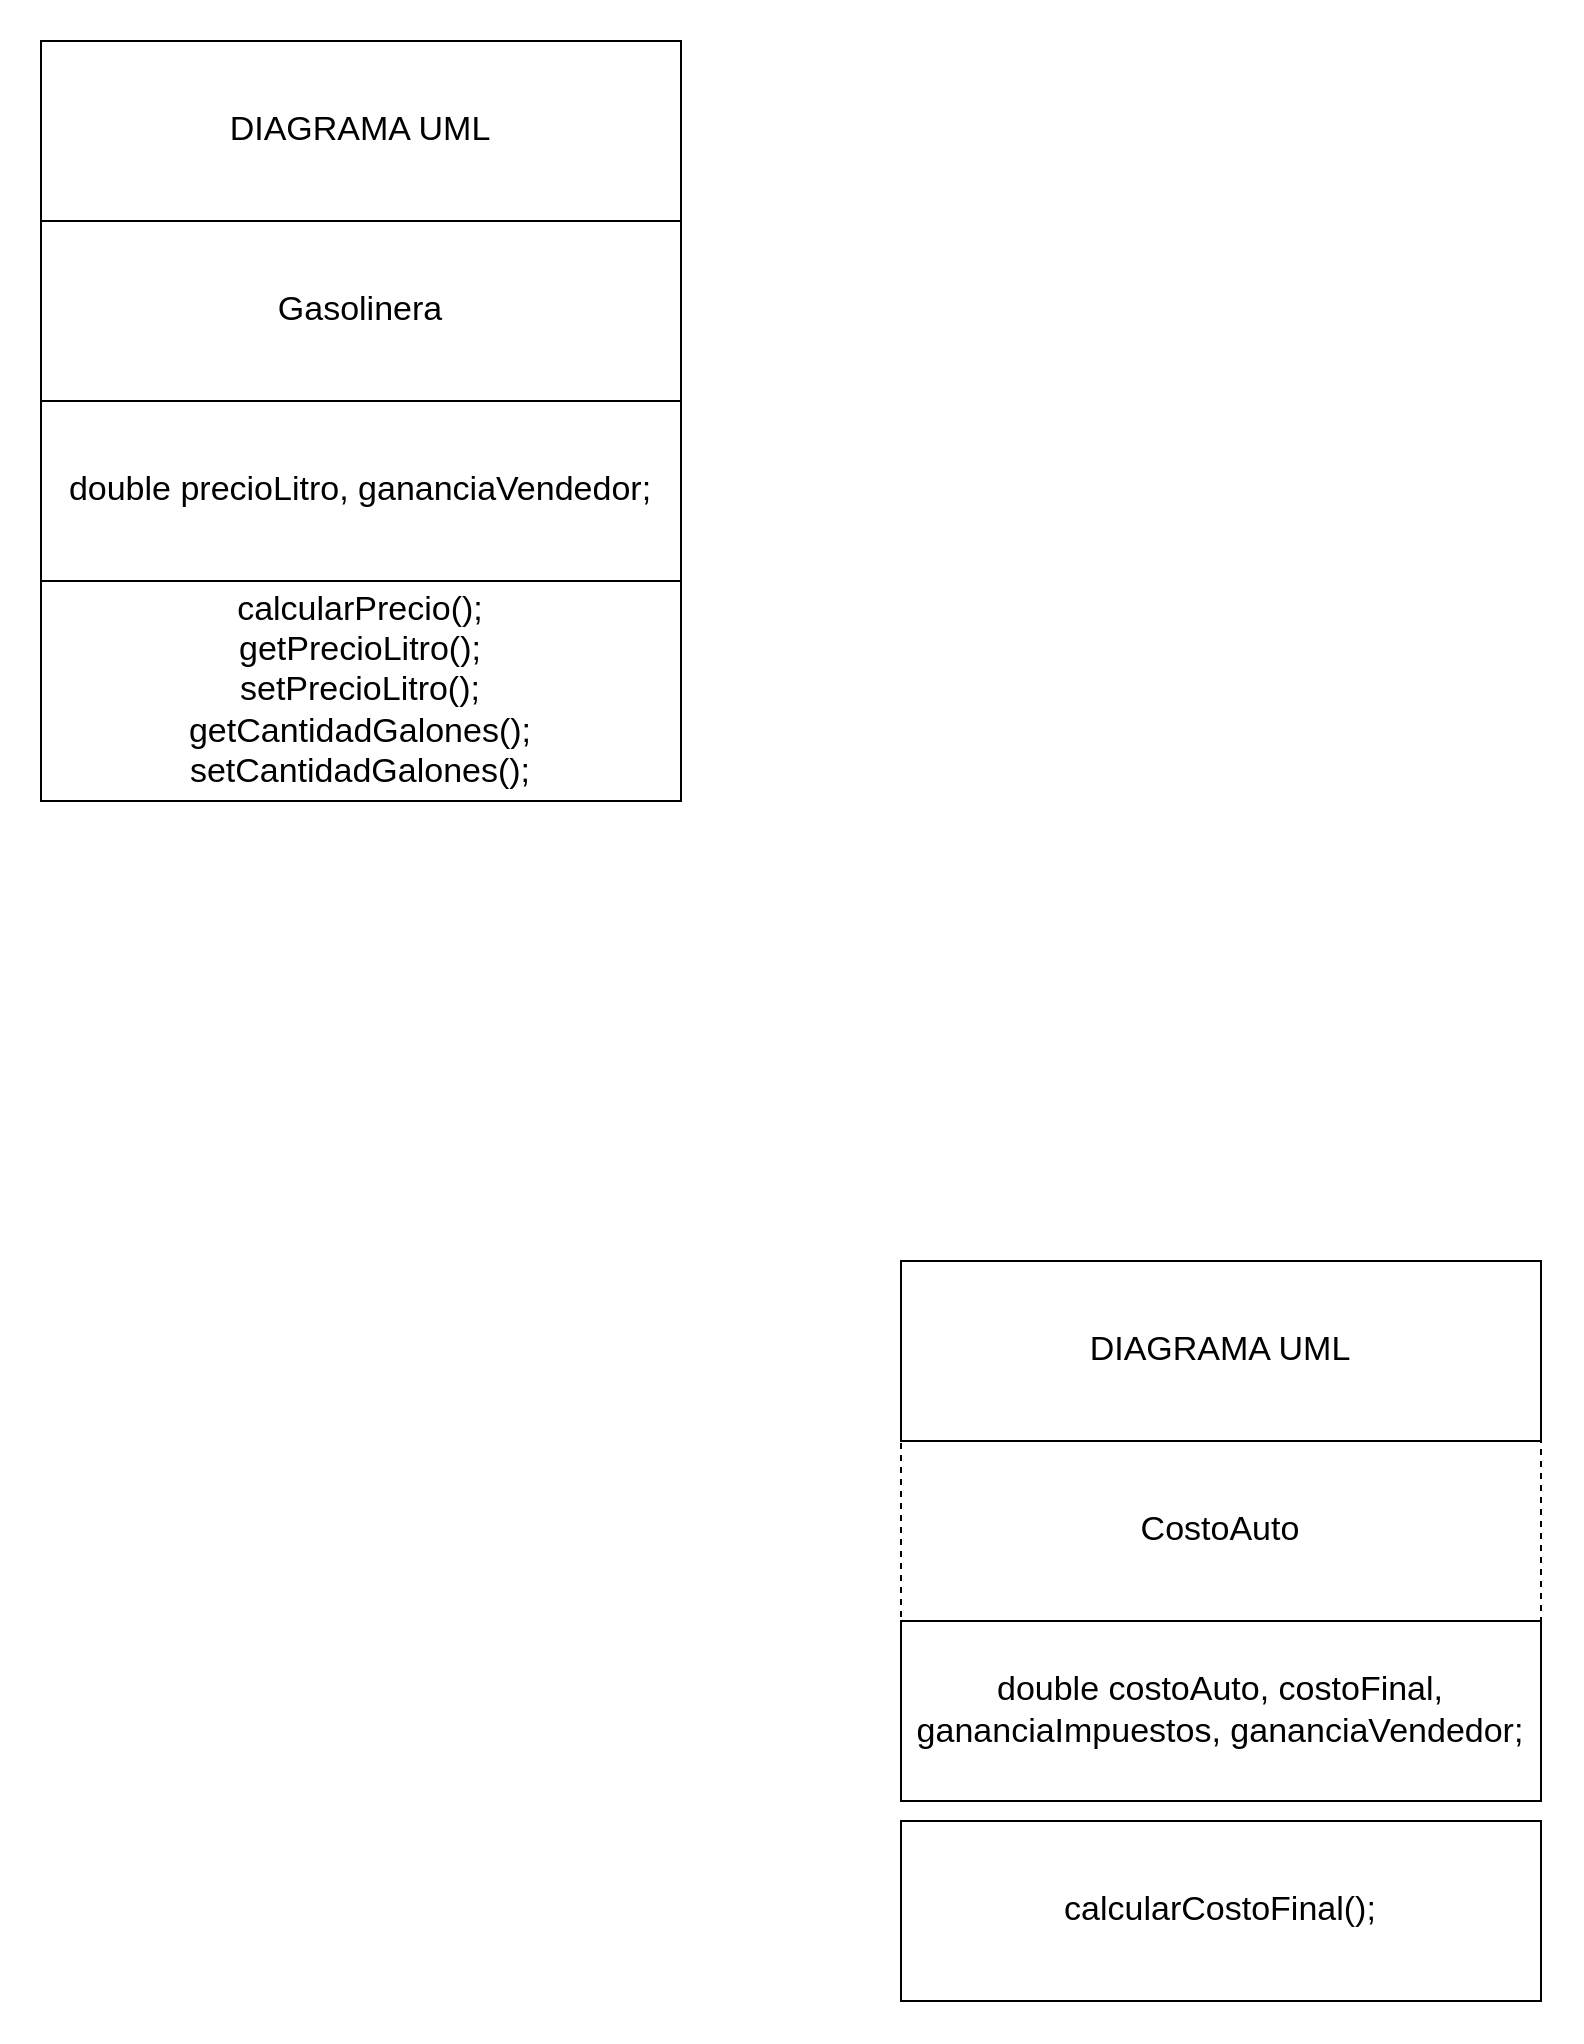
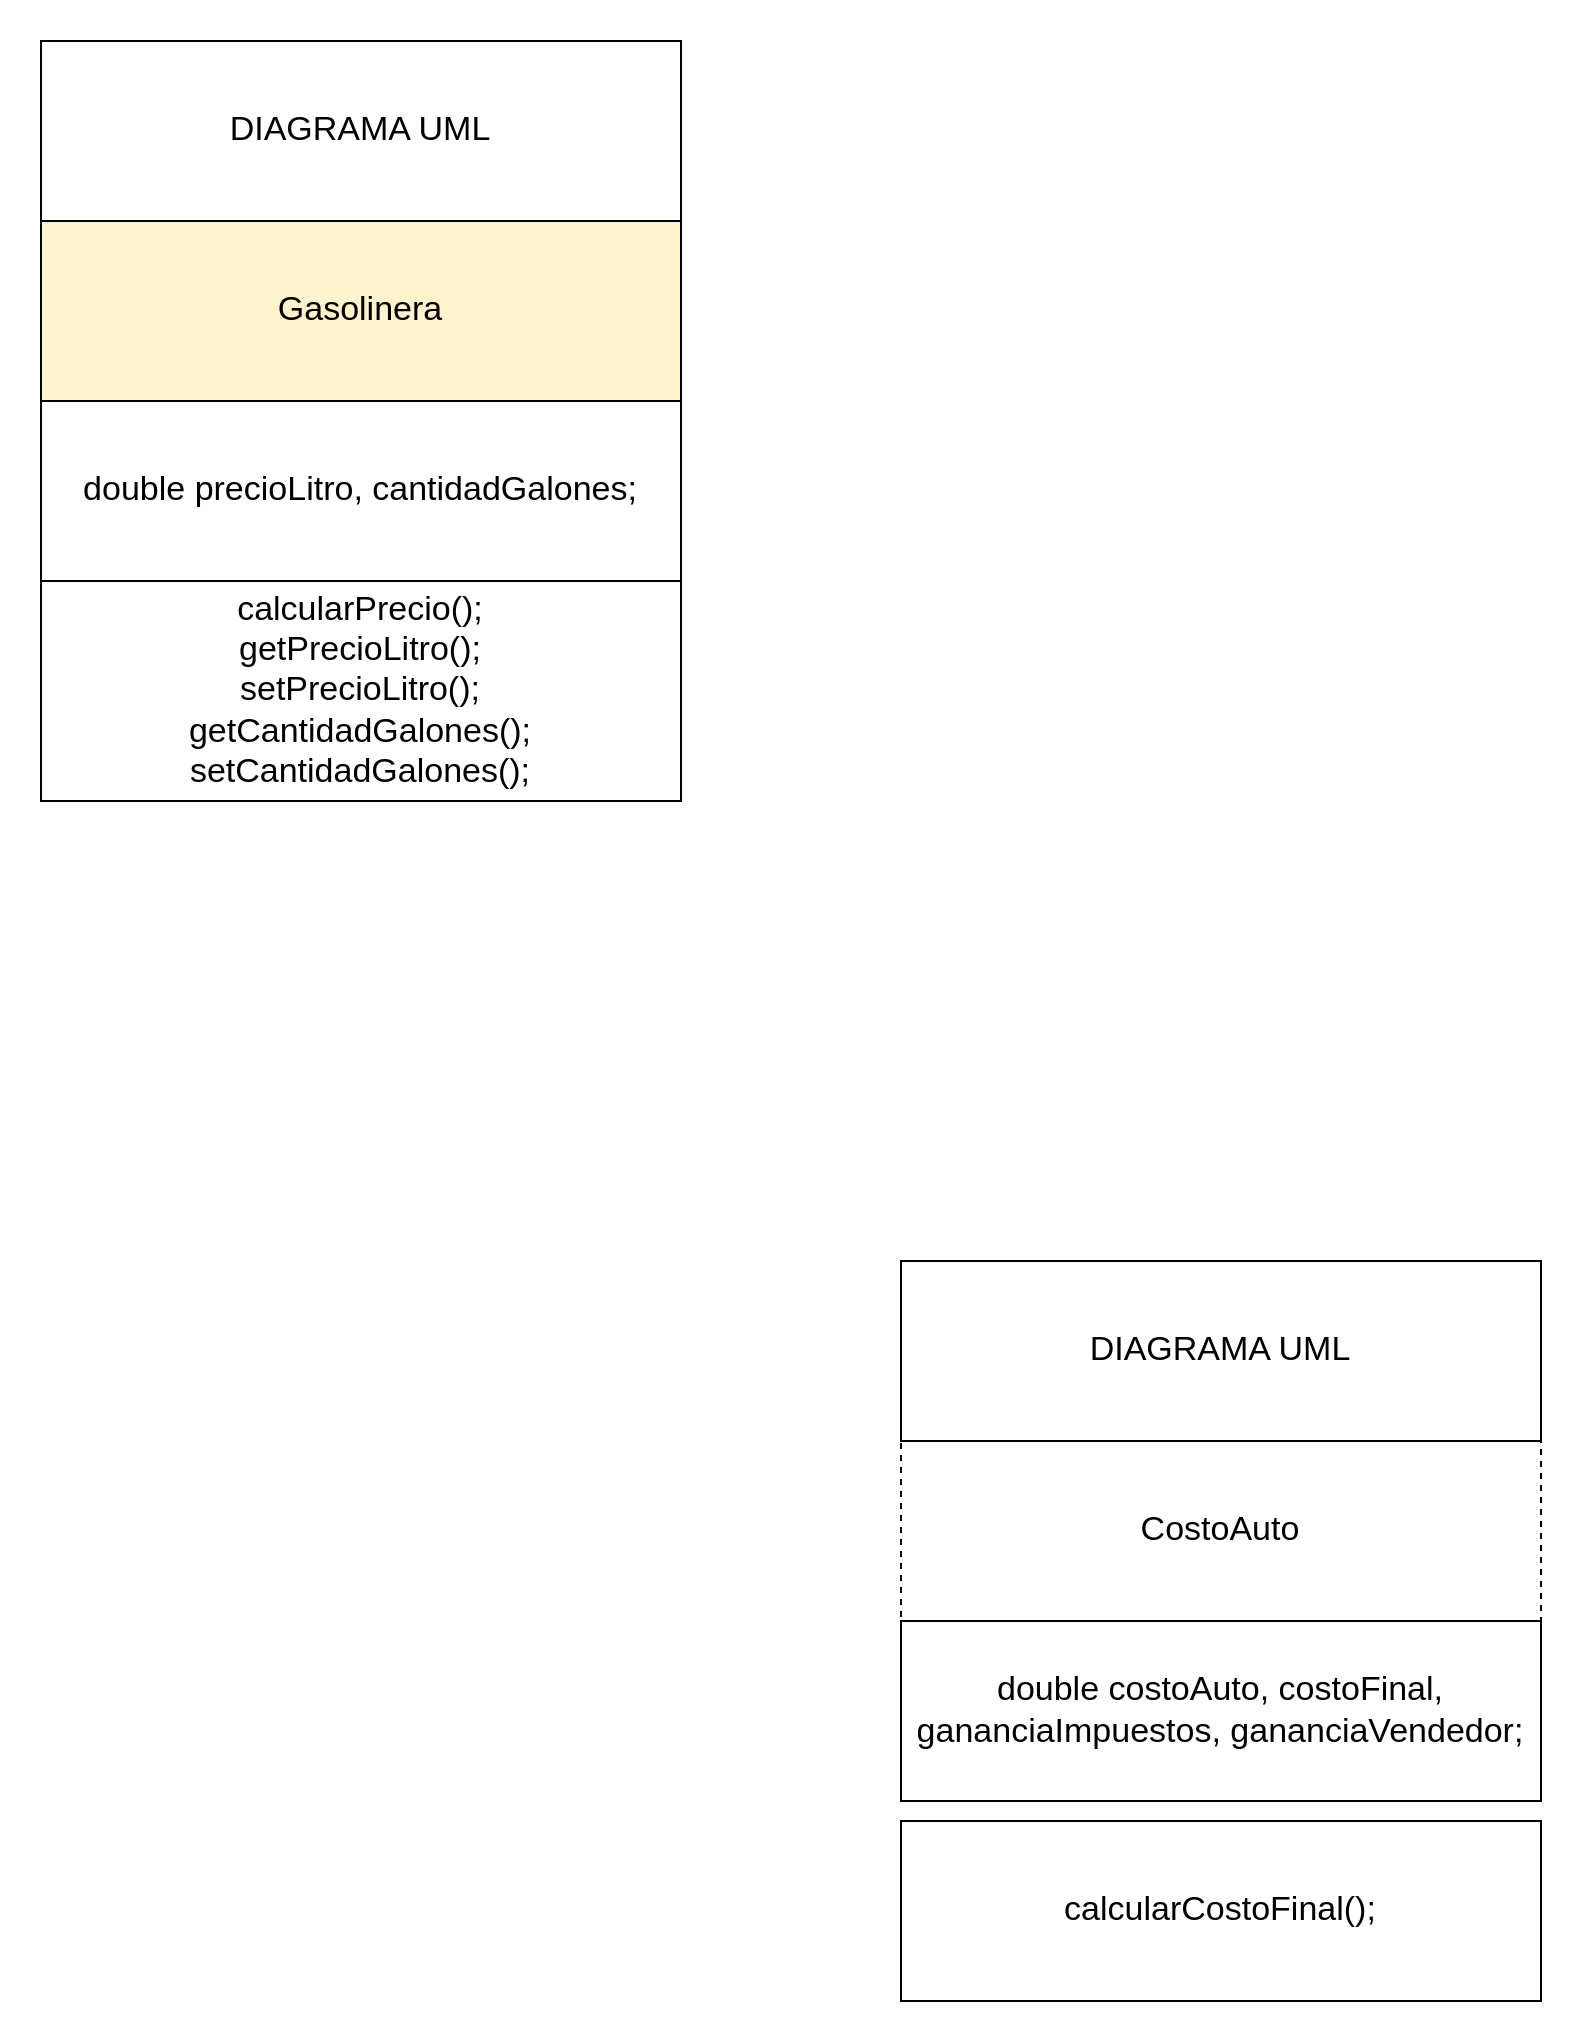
  <mxCell id="0" />
  <mxCell id="1" parent="0" />
- <mxCell id="2" value="Gasolinera" style="rounded=0;whiteSpace=wrap;html=1;fontSize=17;" parent="1" vertex="1"><mxGeometry x="20" y="110" width="320" height="90" as="geometry" /></mxCell>
- <mxCell id="3" value="double precioLitro, gananciaVendedor;" style="rounded=0;whiteSpace=wrap;html=1;fontSize=17;" parent="1" vertex="1"><mxGeometry x="20" y="200" width="320" height="90" as="geometry" /></mxCell>
+ <mxCell id="2" value="Gasolinera" style="rounded=0;whiteSpace=wrap;html=1;fontSize=17;fillColor=#fff2cc;" parent="1" vertex="1"><mxGeometry x="20" y="110" width="320" height="90" as="geometry" /></mxCell>
+ <mxCell id="3" value="double precioLitro, cantidadGalones;" style="rounded=0;whiteSpace=wrap;html=1;fontSize=17;" parent="1" vertex="1"><mxGeometry x="20" y="200" width="320" height="90" as="geometry" /></mxCell>
  <mxCell id="4" value="calcularPrecio();&lt;div&gt;getPrecioLitro();&lt;/div&gt;&lt;div&gt;setPrecioLitro();&lt;/div&gt;&lt;div&gt;getCantidadGalones();&lt;/div&gt;&lt;div&gt;setCantidadGalones();&lt;/div&gt;" style="rounded=0;whiteSpace=wrap;html=1;fontSize=17;" parent="1" vertex="1"><mxGeometry x="20" y="290" width="320" height="110" as="geometry" /></mxCell>
  <mxCell id="5" value="DIAGRAMA UML" style="rounded=0;whiteSpace=wrap;html=1;fontSize=17;" parent="1" vertex="1"><mxGeometry x="20" y="20" width="320" height="90" as="geometry" /></mxCell>
  <mxCell id="6" value="CostoAuto" style="rounded=0;whiteSpace=wrap;html=1;fontSize=17;dashed=1;" parent="1" vertex="1"><mxGeometry x="450" y="720" width="320" height="90" as="geometry" /></mxCell>
  <mxCell id="7" value="double costoAuto, costoFinal, gananciaImpuestos, gananciaVendedor;" style="rounded=0;whiteSpace=wrap;html=1;fontSize=17;" parent="1" vertex="1"><mxGeometry x="450" y="810" width="320" height="90" as="geometry" /></mxCell>
  <mxCell id="8" value="calcularCostoFinal();" style="rounded=0;whiteSpace=wrap;html=1;fontSize=17;" parent="1" vertex="1"><mxGeometry x="450" y="910" width="320" height="90" as="geometry" /></mxCell>
  <mxCell id="9" value="DIAGRAMA UML" style="rounded=0;whiteSpace=wrap;html=1;fontSize=17;" parent="1" vertex="1"><mxGeometry x="450" y="630" width="320" height="90" as="geometry" /></mxCell>
